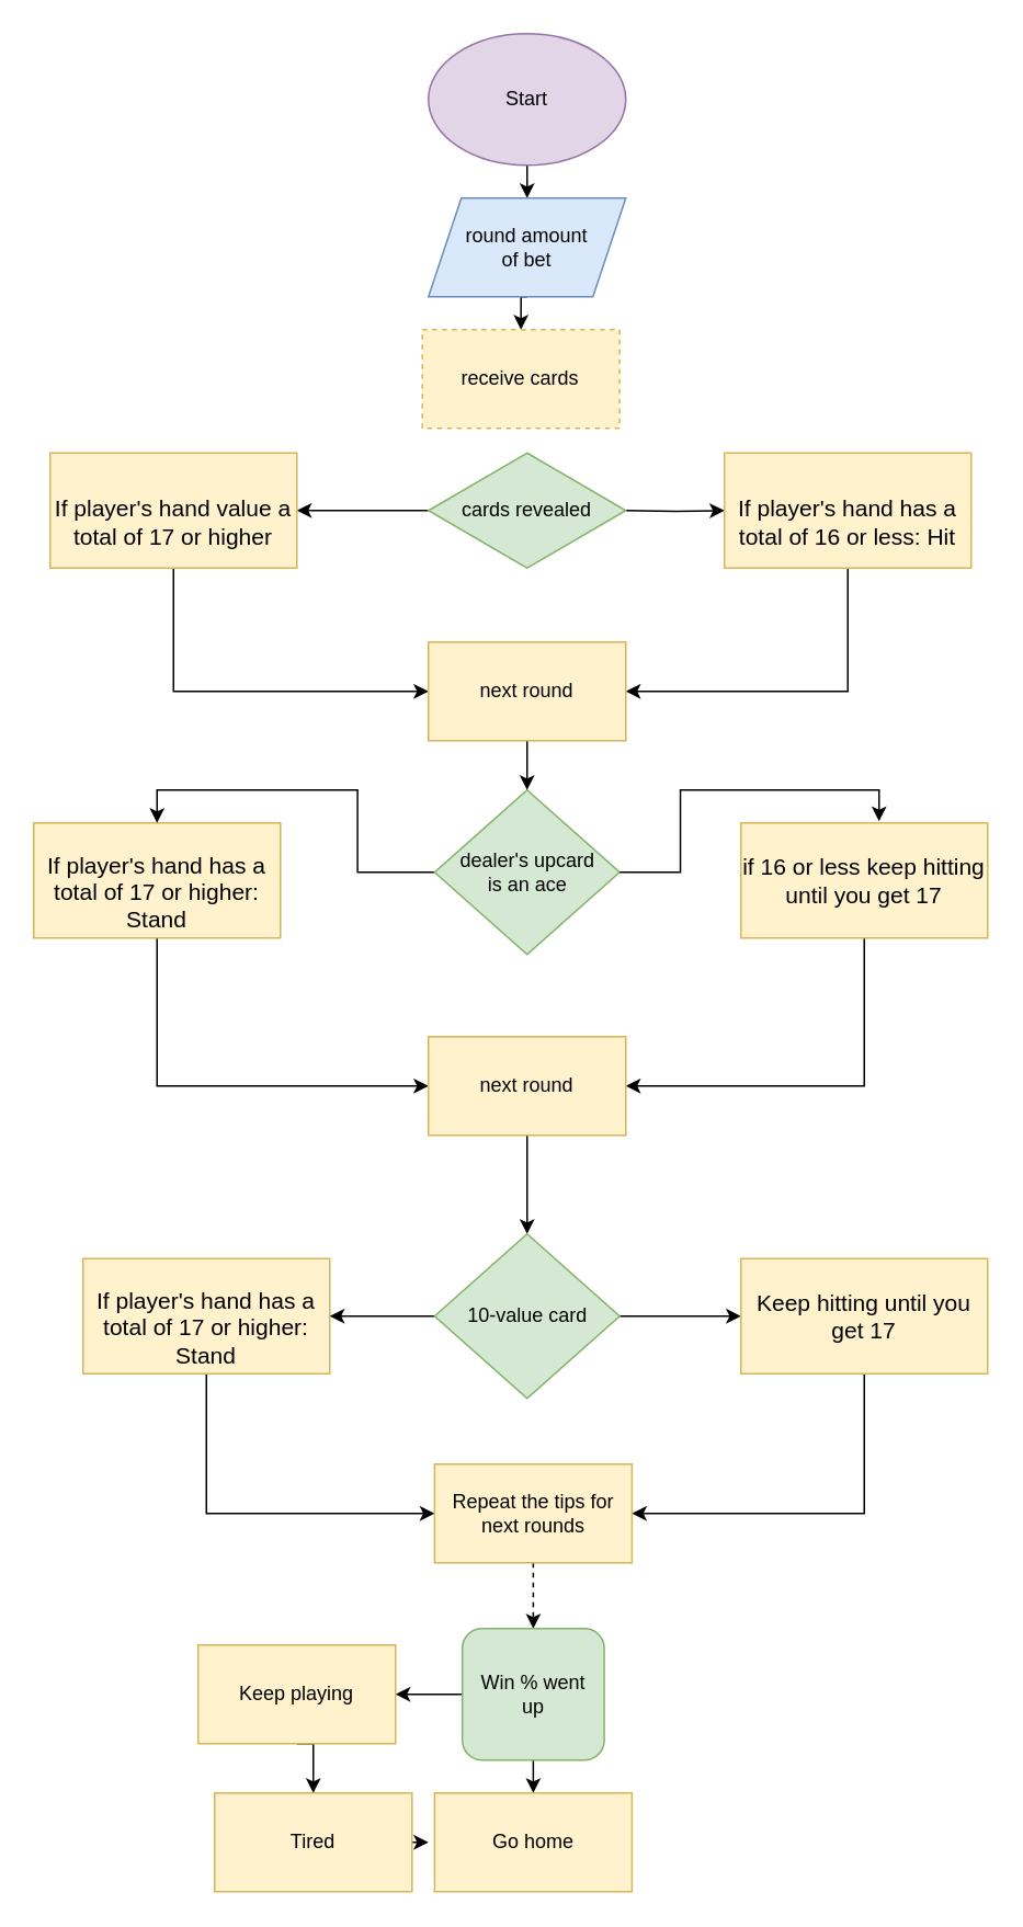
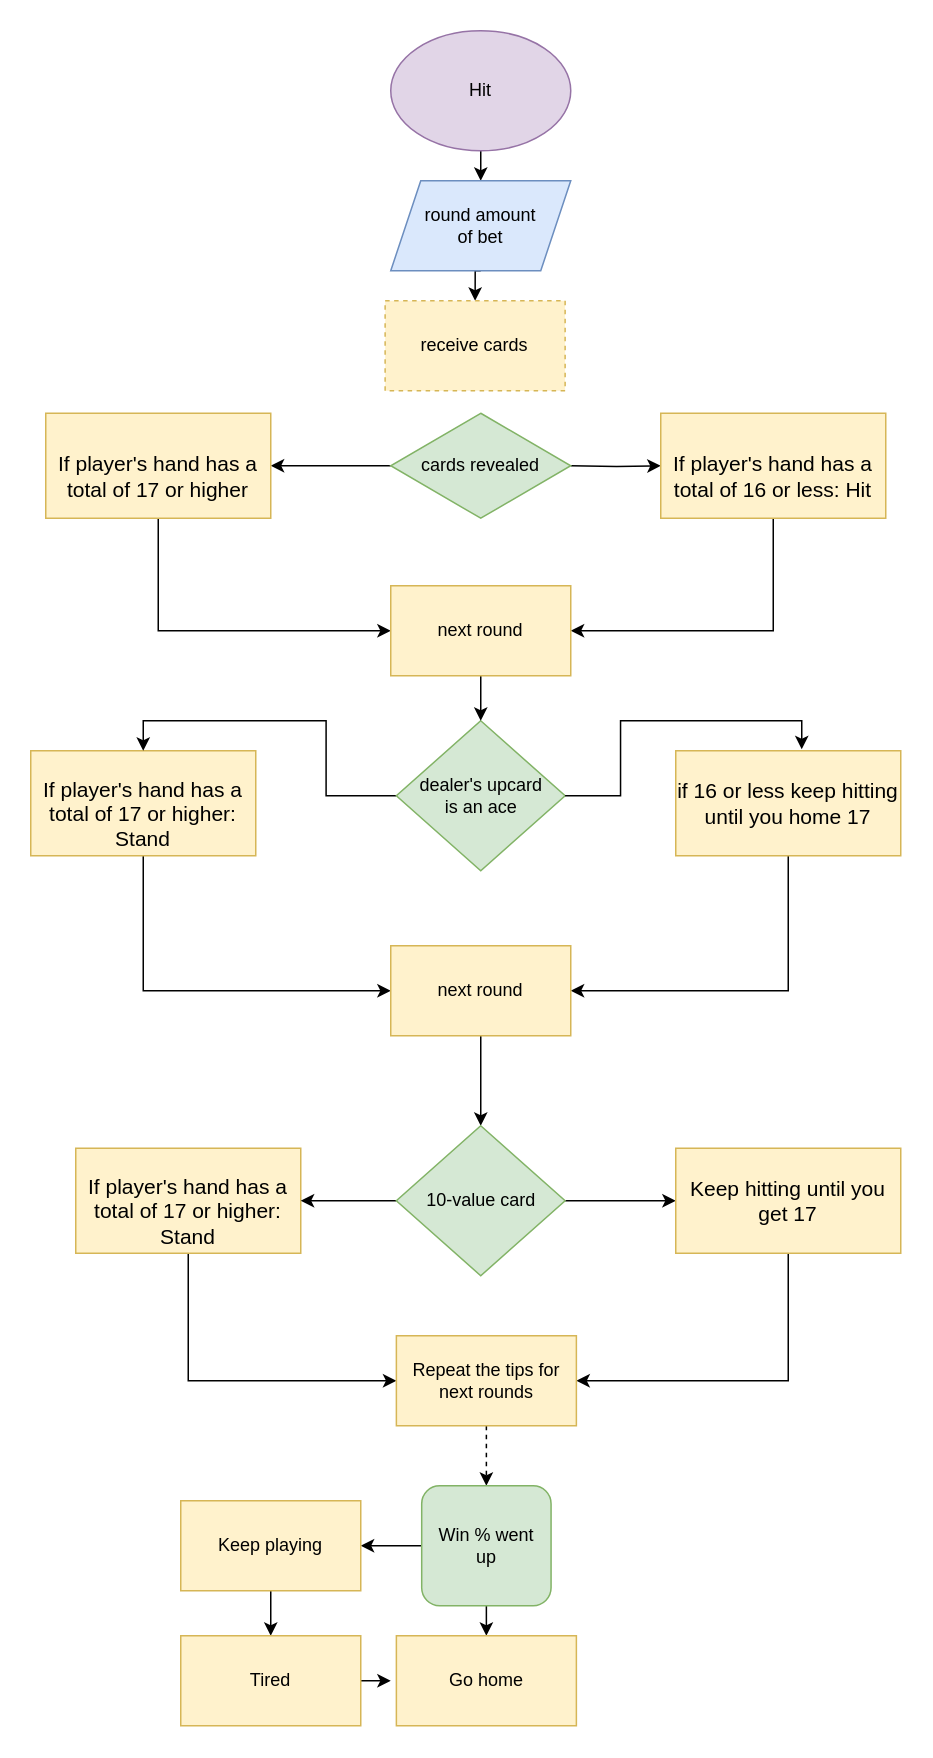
  <mxCell id="0" />
  <mxCell id="1" parent="0" />
  <mxCell id="2" style="edgeStyle=orthogonalEdgeStyle;rounded=0;orthogonalLoop=1;jettySize=auto;html=1;exitX=0.5;exitY=1;exitDx=0;exitDy=0;" edge="1" parent="1" source="3"><mxGeometry relative="1" as="geometry"><mxPoint x="320" y="120" as="targetPoint" /></mxGeometry></mxCell>
- <mxCell id="3" value="Start" style="ellipse;whiteSpace=wrap;html=1;fillColor=#e1d5e7;strokeColor=#9673a6;" vertex="1" parent="1"><mxGeometry x="260" y="20" width="120" height="80" as="geometry" /></mxCell>
+ <mxCell id="3" value="Hit" style="ellipse;whiteSpace=wrap;html=1;fillColor=#e1d5e7;strokeColor=#9673a6;" vertex="1" parent="1"><mxGeometry x="260" y="20" width="120" height="80" as="geometry" /></mxCell>
  <mxCell id="4" style="edgeStyle=orthogonalEdgeStyle;rounded=0;orthogonalLoop=1;jettySize=auto;html=1;exitX=0.5;exitY=1;exitDx=0;exitDy=0;entryX=0.5;entryY=0;entryDx=0;entryDy=0;" edge="1" parent="1" source="5" target="31"><mxGeometry relative="1" as="geometry" /></mxCell>
  <mxCell id="5" value="round amount&lt;br&gt;of bet" style="shape=parallelogram;perimeter=parallelogramPerimeter;whiteSpace=wrap;html=1;fixedSize=1;fillColor=#dae8fc;strokeColor=#6c8ebf;" vertex="1" parent="1"><mxGeometry x="260" y="120" width="120" height="60" as="geometry" /></mxCell>
  <mxCell id="6" style="edgeStyle=orthogonalEdgeStyle;rounded=0;orthogonalLoop=1;jettySize=auto;html=1;exitX=0;exitY=0.5;exitDx=0;exitDy=0;" edge="1" parent="1"><mxGeometry relative="1" as="geometry"><mxPoint x="180" y="310" as="targetPoint" /><mxPoint x="260" y="310" as="sourcePoint" /></mxGeometry></mxCell>
  <mxCell id="7" style="edgeStyle=orthogonalEdgeStyle;rounded=0;orthogonalLoop=1;jettySize=auto;html=1;exitX=1;exitY=0.5;exitDx=0;exitDy=0;" edge="1" parent="1" target="18"><mxGeometry relative="1" as="geometry"><mxPoint x="380" y="310" as="sourcePoint" /></mxGeometry></mxCell>
  <mxCell id="8" style="edgeStyle=orthogonalEdgeStyle;rounded=0;orthogonalLoop=1;jettySize=auto;html=1;exitX=0.5;exitY=1;exitDx=0;exitDy=0;entryX=0;entryY=0.5;entryDx=0;entryDy=0;" edge="1" parent="1" source="9" target="22"><mxGeometry relative="1" as="geometry" /></mxCell>
  <mxCell id="9" value="&lt;font face=&quot;Helvetica&quot;&gt;&lt;br&gt;&lt;span style=&quot;font-size: 14px; font-style: normal; font-variant-ligatures: normal; font-variant-caps: normal; font-weight: 400; letter-spacing: normal; orphans: 2; text-align: left; text-indent: 0px; text-transform: none; widows: 2; word-spacing: 0px; -webkit-text-stroke-width: 0px; text-decoration-thickness: initial; text-decoration-style: initial; text-decoration-color: initial; float: none; display: inline !important;&quot;&gt;If player's hand has a total of 17 or higher:&lt;br&gt;    Stand&lt;/span&gt;&lt;/font&gt;" style="rounded=0;whiteSpace=wrap;html=1;fillColor=#fff2cc;strokeColor=#d6b656;" vertex="1" parent="1"><mxGeometry x="20" y="500" width="150" height="70" as="geometry" /></mxCell>
  <mxCell id="10" style="edgeStyle=orthogonalEdgeStyle;rounded=0;orthogonalLoop=1;jettySize=auto;html=1;exitX=0.5;exitY=1;exitDx=0;exitDy=0;entryX=1;entryY=0.5;entryDx=0;entryDy=0;" edge="1" parent="1" source="11" target="22"><mxGeometry relative="1" as="geometry" /></mxCell>
- <mxCell id="11" value="&lt;font face=&quot;Helvetica&quot;&gt;&lt;span style=&quot;font-size: 14px; font-style: normal; font-variant-ligatures: normal; font-variant-caps: normal; font-weight: 400; letter-spacing: normal; orphans: 2; text-align: left; text-indent: 0px; text-transform: none; widows: 2; word-spacing: 0px; -webkit-text-stroke-width: 0px; text-decoration-thickness: initial; text-decoration-style: initial; text-decoration-color: initial; float: none; display: inline !important;&quot;&gt;if 16 or less keep hitting until you get 17&lt;br&gt;&lt;/span&gt;&lt;/font&gt;" style="rounded=0;whiteSpace=wrap;html=1;fillColor=#fff2cc;strokeColor=#d6b656;" vertex="1" parent="1"><mxGeometry x="450" y="500" width="150" height="70" as="geometry" /></mxCell>
+ <mxCell id="11" value="&lt;font face=&quot;Helvetica&quot;&gt;&lt;span style=&quot;font-size: 14px; font-style: normal; font-variant-ligatures: normal; font-variant-caps: normal; font-weight: 400; letter-spacing: normal; orphans: 2; text-align: left; text-indent: 0px; text-transform: none; widows: 2; word-spacing: 0px; -webkit-text-stroke-width: 0px; text-decoration-thickness: initial; text-decoration-style: initial; text-decoration-color: initial; float: none; display: inline !important;&quot;&gt;if 16 or less keep hitting until you home 17&lt;br&gt;&lt;/span&gt;&lt;/font&gt;" style="rounded=0;whiteSpace=wrap;html=1;fillColor=#fff2cc;strokeColor=#d6b656;" vertex="1" parent="1"><mxGeometry x="450" y="500" width="150" height="70" as="geometry" /></mxCell>
  <mxCell id="12" style="edgeStyle=orthogonalEdgeStyle;rounded=0;orthogonalLoop=1;jettySize=auto;html=1;exitX=0;exitY=0.5;exitDx=0;exitDy=0;entryX=0.5;entryY=0;entryDx=0;entryDy=0;" edge="1" parent="1" source="13" target="9"><mxGeometry relative="1" as="geometry" /></mxCell>
  <mxCell id="13" value="dealer's upcard&lt;br&gt;is an ace" style="rhombus;whiteSpace=wrap;html=1;fillColor=#d5e8d4;strokeColor=#82b366;" vertex="1" parent="1"><mxGeometry x="263.75" y="480" width="112.5" height="100" as="geometry" /></mxCell>
  <mxCell id="14" style="edgeStyle=orthogonalEdgeStyle;rounded=0;orthogonalLoop=1;jettySize=auto;html=1;exitX=1;exitY=0.5;exitDx=0;exitDy=0;entryX=0.56;entryY=-0.014;entryDx=0;entryDy=0;entryPerimeter=0;" edge="1" parent="1" source="13" target="11"><mxGeometry relative="1" as="geometry" /></mxCell>
  <mxCell id="15" style="edgeStyle=orthogonalEdgeStyle;rounded=0;orthogonalLoop=1;jettySize=auto;html=1;exitX=0.5;exitY=1;exitDx=0;exitDy=0;entryX=0;entryY=0.5;entryDx=0;entryDy=0;" edge="1" parent="1" source="16" target="20"><mxGeometry relative="1" as="geometry" /></mxCell>
- <mxCell id="16" value="&lt;font face=&quot;Helvetica&quot;&gt;&lt;br&gt;&lt;span style=&quot;font-size: 14px; font-style: normal; font-variant-ligatures: normal; font-variant-caps: normal; font-weight: 400; letter-spacing: normal; orphans: 2; text-align: left; text-indent: 0px; text-transform: none; widows: 2; word-spacing: 0px; -webkit-text-stroke-width: 0px; text-decoration-thickness: initial; text-decoration-style: initial; text-decoration-color: initial; float: none; display: inline !important;&quot;&gt;If player's hand value a total of 17 or higher&lt;br&gt;&lt;/span&gt;&lt;/font&gt;" style="rounded=0;whiteSpace=wrap;html=1;fillColor=#fff2cc;strokeColor=#d6b656;" vertex="1" parent="1"><mxGeometry x="30" y="275" width="150" height="70" as="geometry" /></mxCell>
+ <mxCell id="16" value="&lt;font face=&quot;Helvetica&quot;&gt;&lt;br&gt;&lt;span style=&quot;font-size: 14px; font-style: normal; font-variant-ligatures: normal; font-variant-caps: normal; font-weight: 400; letter-spacing: normal; orphans: 2; text-align: left; text-indent: 0px; text-transform: none; widows: 2; word-spacing: 0px; -webkit-text-stroke-width: 0px; text-decoration-thickness: initial; text-decoration-style: initial; text-decoration-color: initial; float: none; display: inline !important;&quot;&gt;If player's hand has a total of 17 or higher&lt;br&gt;&lt;/span&gt;&lt;/font&gt;" style="rounded=0;whiteSpace=wrap;html=1;fillColor=#fff2cc;strokeColor=#d6b656;" vertex="1" parent="1"><mxGeometry x="30" y="275" width="150" height="70" as="geometry" /></mxCell>
  <mxCell id="17" style="edgeStyle=orthogonalEdgeStyle;rounded=0;orthogonalLoop=1;jettySize=auto;html=1;exitX=0.5;exitY=1;exitDx=0;exitDy=0;entryX=1;entryY=0.5;entryDx=0;entryDy=0;" edge="1" parent="1" source="18" target="20"><mxGeometry relative="1" as="geometry" /></mxCell>
  <mxCell id="18" value="&lt;font face=&quot;Helvetica&quot;&gt;&lt;br&gt;&lt;span style=&quot;font-size: 14px; font-style: normal; font-variant-ligatures: normal; font-variant-caps: normal; font-weight: 400; letter-spacing: normal; orphans: 2; text-align: left; text-indent: 0px; text-transform: none; widows: 2; word-spacing: 0px; -webkit-text-stroke-width: 0px; text-decoration-thickness: initial; text-decoration-style: initial; text-decoration-color: initial; float: none; display: inline !important;&quot;&gt;If player's hand has a total of 16 or less: Hit&lt;br&gt;&lt;/span&gt;&lt;/font&gt;" style="rounded=0;whiteSpace=wrap;html=1;fillColor=#fff2cc;strokeColor=#d6b656;" vertex="1" parent="1"><mxGeometry x="440" y="275" width="150" height="70" as="geometry" /></mxCell>
  <mxCell id="19" style="edgeStyle=orthogonalEdgeStyle;rounded=0;orthogonalLoop=1;jettySize=auto;html=1;exitX=0.5;exitY=1;exitDx=0;exitDy=0;entryX=0.5;entryY=0;entryDx=0;entryDy=0;" edge="1" parent="1" source="20" target="13"><mxGeometry relative="1" as="geometry" /></mxCell>
  <mxCell id="20" value="next round" style="rounded=0;whiteSpace=wrap;html=1;fillColor=#fff2cc;strokeColor=#d6b656;" vertex="1" parent="1"><mxGeometry x="260" y="390" width="120" height="60" as="geometry" /></mxCell>
  <mxCell id="21" style="edgeStyle=orthogonalEdgeStyle;rounded=0;orthogonalLoop=1;jettySize=auto;html=1;exitX=0.5;exitY=1;exitDx=0;exitDy=0;entryX=0.5;entryY=0;entryDx=0;entryDy=0;" edge="1" parent="1" source="22" target="27"><mxGeometry relative="1" as="geometry" /></mxCell>
  <mxCell id="22" value="next round" style="rounded=0;whiteSpace=wrap;html=1;fillColor=#fff2cc;strokeColor=#d6b656;" vertex="1" parent="1"><mxGeometry x="260" y="630" width="120" height="60" as="geometry" /></mxCell>
  <mxCell id="23" style="edgeStyle=orthogonalEdgeStyle;rounded=0;orthogonalLoop=1;jettySize=auto;html=1;exitX=0.5;exitY=1;exitDx=0;exitDy=0;entryX=0;entryY=0.5;entryDx=0;entryDy=0;" edge="1" parent="1" source="24" target="33"><mxGeometry relative="1" as="geometry" /></mxCell>
  <mxCell id="24" value="&lt;font face=&quot;Helvetica&quot;&gt;&lt;br&gt;&lt;span style=&quot;font-size: 14px; font-style: normal; font-variant-ligatures: normal; font-variant-caps: normal; font-weight: 400; letter-spacing: normal; orphans: 2; text-align: left; text-indent: 0px; text-transform: none; widows: 2; word-spacing: 0px; -webkit-text-stroke-width: 0px; text-decoration-thickness: initial; text-decoration-style: initial; text-decoration-color: initial; float: none; display: inline !important;&quot;&gt;If player's hand has a total of 17 or higher:&lt;br&gt;    Stand&lt;/span&gt;&lt;/font&gt;" style="rounded=0;whiteSpace=wrap;html=1;fillColor=#fff2cc;strokeColor=#d6b656;" vertex="1" parent="1"><mxGeometry x="50" y="765" width="150" height="70" as="geometry" /></mxCell>
  <mxCell id="25" style="edgeStyle=orthogonalEdgeStyle;rounded=0;orthogonalLoop=1;jettySize=auto;html=1;exitX=0;exitY=0.5;exitDx=0;exitDy=0;entryX=1;entryY=0.5;entryDx=0;entryDy=0;" edge="1" parent="1" source="27" target="24"><mxGeometry relative="1" as="geometry" /></mxCell>
  <mxCell id="26" style="edgeStyle=orthogonalEdgeStyle;rounded=0;orthogonalLoop=1;jettySize=auto;html=1;exitX=1;exitY=0.5;exitDx=0;exitDy=0;entryX=0;entryY=0.5;entryDx=0;entryDy=0;" edge="1" parent="1" source="27" target="29"><mxGeometry relative="1" as="geometry" /></mxCell>
  <mxCell id="27" value="10-value card" style="rhombus;whiteSpace=wrap;html=1;fillColor=#d5e8d4;strokeColor=#82b366;" vertex="1" parent="1"><mxGeometry x="263.75" y="750" width="112.5" height="100" as="geometry" /></mxCell>
  <mxCell id="28" style="edgeStyle=orthogonalEdgeStyle;rounded=0;orthogonalLoop=1;jettySize=auto;html=1;exitX=0.5;exitY=1;exitDx=0;exitDy=0;entryX=1;entryY=0.5;entryDx=0;entryDy=0;" edge="1" parent="1" source="29" target="33"><mxGeometry relative="1" as="geometry" /></mxCell>
  <mxCell id="29" value="&lt;font face=&quot;Helvetica&quot;&gt;&lt;span style=&quot;font-size: 14px; font-style: normal; font-variant-ligatures: normal; font-variant-caps: normal; font-weight: 400; letter-spacing: normal; orphans: 2; text-align: left; text-indent: 0px; text-transform: none; widows: 2; word-spacing: 0px; -webkit-text-stroke-width: 0px; text-decoration-thickness: initial; text-decoration-style: initial; text-decoration-color: initial; float: none; display: inline !important;&quot;&gt;Keep hitting until you get 17&lt;br&gt;&lt;/span&gt;&lt;/font&gt;" style="rounded=0;whiteSpace=wrap;html=1;fillColor=#fff2cc;strokeColor=#d6b656;" vertex="1" parent="1"><mxGeometry x="450" y="765" width="150" height="70" as="geometry" /></mxCell>
  <mxCell id="30" value="cards revealed" style="rhombus;whiteSpace=wrap;html=1;fillColor=#d5e8d4;strokeColor=#82b366;" vertex="1" parent="1"><mxGeometry x="260" y="275" width="120" height="70" as="geometry" /></mxCell>
  <mxCell id="31" value="receive cards" style="rounded=0;whiteSpace=wrap;html=1;fillColor=#fff2cc;strokeColor=#d6b656;dashed=1;" vertex="1" parent="1"><mxGeometry x="256.25" y="200" width="120" height="60" as="geometry" /></mxCell>
  <mxCell id="32" style="edgeStyle=orthogonalEdgeStyle;rounded=0;orthogonalLoop=1;jettySize=auto;html=1;exitX=0.5;exitY=1;exitDx=0;exitDy=0;entryX=0.5;entryY=0;entryDx=0;entryDy=0;dashed=1;" edge="1" parent="1" source="33" target="36"><mxGeometry relative="1" as="geometry" /></mxCell>
  <mxCell id="33" value="Repeat the tips for next rounds" style="rounded=0;whiteSpace=wrap;html=1;fillColor=#fff2cc;strokeColor=#d6b656;" vertex="1" parent="1"><mxGeometry x="263.75" y="890" width="120" height="60" as="geometry" /></mxCell>
  <mxCell id="34" style="edgeStyle=orthogonalEdgeStyle;rounded=0;orthogonalLoop=1;jettySize=auto;html=1;exitX=0;exitY=0.5;exitDx=0;exitDy=0;" edge="1" parent="1" source="36"><mxGeometry relative="1" as="geometry"><mxPoint x="240" y="1030" as="targetPoint" /></mxGeometry></mxCell>
  <mxCell id="35" style="edgeStyle=orthogonalEdgeStyle;rounded=0;orthogonalLoop=1;jettySize=auto;html=1;exitX=0.5;exitY=1;exitDx=0;exitDy=0;entryX=0.5;entryY=0;entryDx=0;entryDy=0;" edge="1" parent="1" source="36" target="37"><mxGeometry relative="1" as="geometry" /></mxCell>
  <mxCell id="36" value="Win % went&lt;br&gt;up" style="whiteSpace=wrap;html=1;fillColor=#d5e8d4;strokeColor=#82b366;rounded=1;" vertex="1" parent="1"><mxGeometry x="280.63" y="990" width="86.25" height="80" as="geometry" /></mxCell>
  <mxCell id="37" value="Go home" style="rounded=0;whiteSpace=wrap;html=1;fillColor=#fff2cc;strokeColor=#d6b656;" vertex="1" parent="1"><mxGeometry x="263.75" y="1090" width="120" height="60" as="geometry" /></mxCell>
  <mxCell id="38" style="edgeStyle=orthogonalEdgeStyle;rounded=0;orthogonalLoop=1;jettySize=auto;html=1;exitX=0.5;exitY=1;exitDx=0;exitDy=0;entryX=0.5;entryY=0;entryDx=0;entryDy=0;" edge="1" parent="1" source="39" target="41"><mxGeometry relative="1" as="geometry" /></mxCell>
  <mxCell id="39" value="Keep playing" style="rounded=0;whiteSpace=wrap;html=1;fillColor=#fff2cc;strokeColor=#d6b656;" vertex="1" parent="1"><mxGeometry x="120" y="1000" width="120" height="60" as="geometry" /></mxCell>
  <mxCell id="40" style="edgeStyle=orthogonalEdgeStyle;rounded=0;orthogonalLoop=1;jettySize=auto;html=1;exitX=1;exitY=0.5;exitDx=0;exitDy=0;" edge="1" parent="1" source="41"><mxGeometry relative="1" as="geometry"><mxPoint x="260" y="1120" as="targetPoint" /></mxGeometry></mxCell>
- <mxCell id="41" value="Tired" style="rounded=0;whiteSpace=wrap;html=1;fillColor=#fff2cc;strokeColor=#d6b656;" vertex="1" parent="1"><mxGeometry x="130" y="1090" width="120" height="60" as="geometry" /></mxCell>
+ <mxCell id="41" value="Tired" style="rounded=0;whiteSpace=wrap;html=1;fillColor=#fff2cc;strokeColor=#d6b656;" vertex="1" parent="1"><mxGeometry x="120" y="1090" width="120" height="60" as="geometry" /></mxCell>
